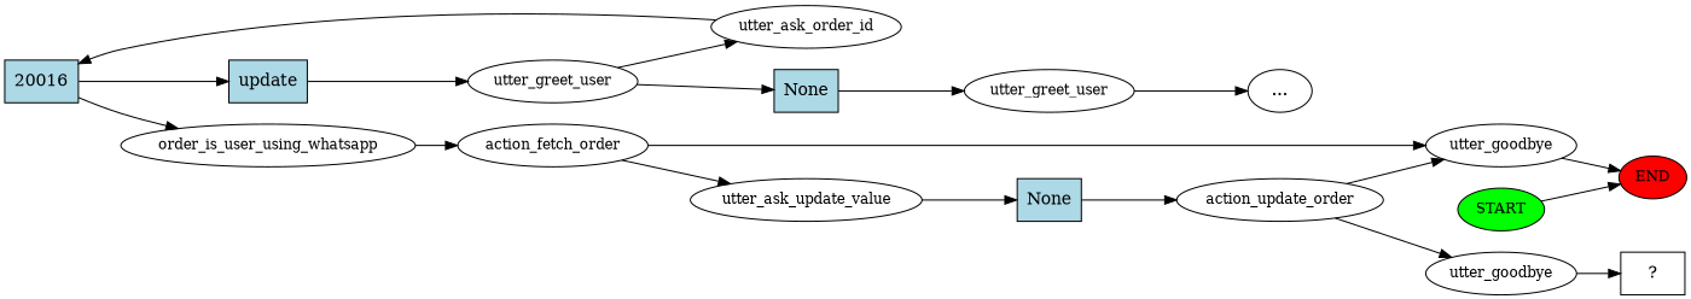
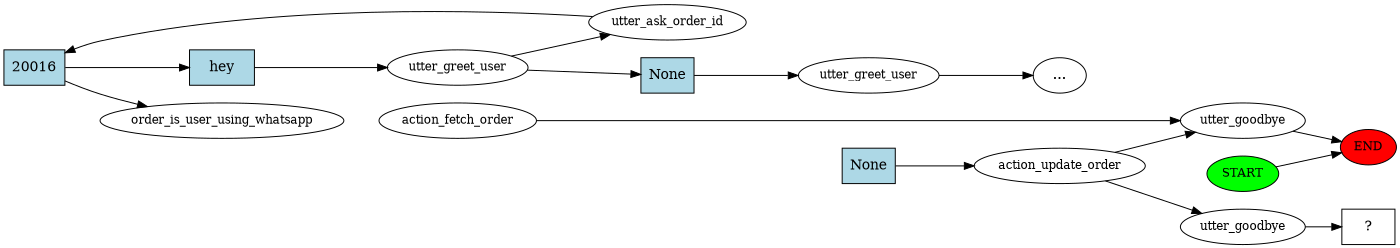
  digraph {
    rankdir=LR
    node [fontsize=12]
    n1 [fillcolor=green label=START style=filled]
    n2 [fillcolor=red label=END style=filled]
-   n3 [fillcolor=lightblue label=update shape=rect style=filled fontsize=""]
+   n3 [fillcolor=lightblue label=hey shape=rect style=filled fontsize=""]
    n4 [label=utter_greet_user]
    n5 [label=utter_ask_order_id]
    n6 [fillcolor=lightblue label=None shape=rect style=filled fontsize=""]
    n7 [fillcolor=lightblue label=20016 shape=rect style=filled fontsize=""]
    n8 [label=utter_greet_user]
    n9 [label=order_is_user_using_whatsapp]
    n10 [label=action_fetch_order]
-   n11 [label=utter_ask_update_value]
    n12 [label=utter_goodbye]
    n13 [fillcolor=lightblue label=None shape=rect style=filled fontsize=""]
    n14 [label=action_update_order]
    n15 [label=utter_goodbye]
    n16 [label="  ?  " shape=rect fontsize=""]
    n17 [label="..." fontsize=""]
    n1 -> n2
    n3 -> n4
    n4 -> n5
    n4 -> n6
    n5 -> n7
    n6 -> n8
    n7 -> n3
    n7 -> n9
    n8 -> n17
-   n9 -> n10
-   n10 -> n11
    n10 -> n12
-   n11 -> n13
    n12 -> n2
    n13 -> n14
    n14 -> n12
    n14 -> n15
    n15 -> n16
  }
